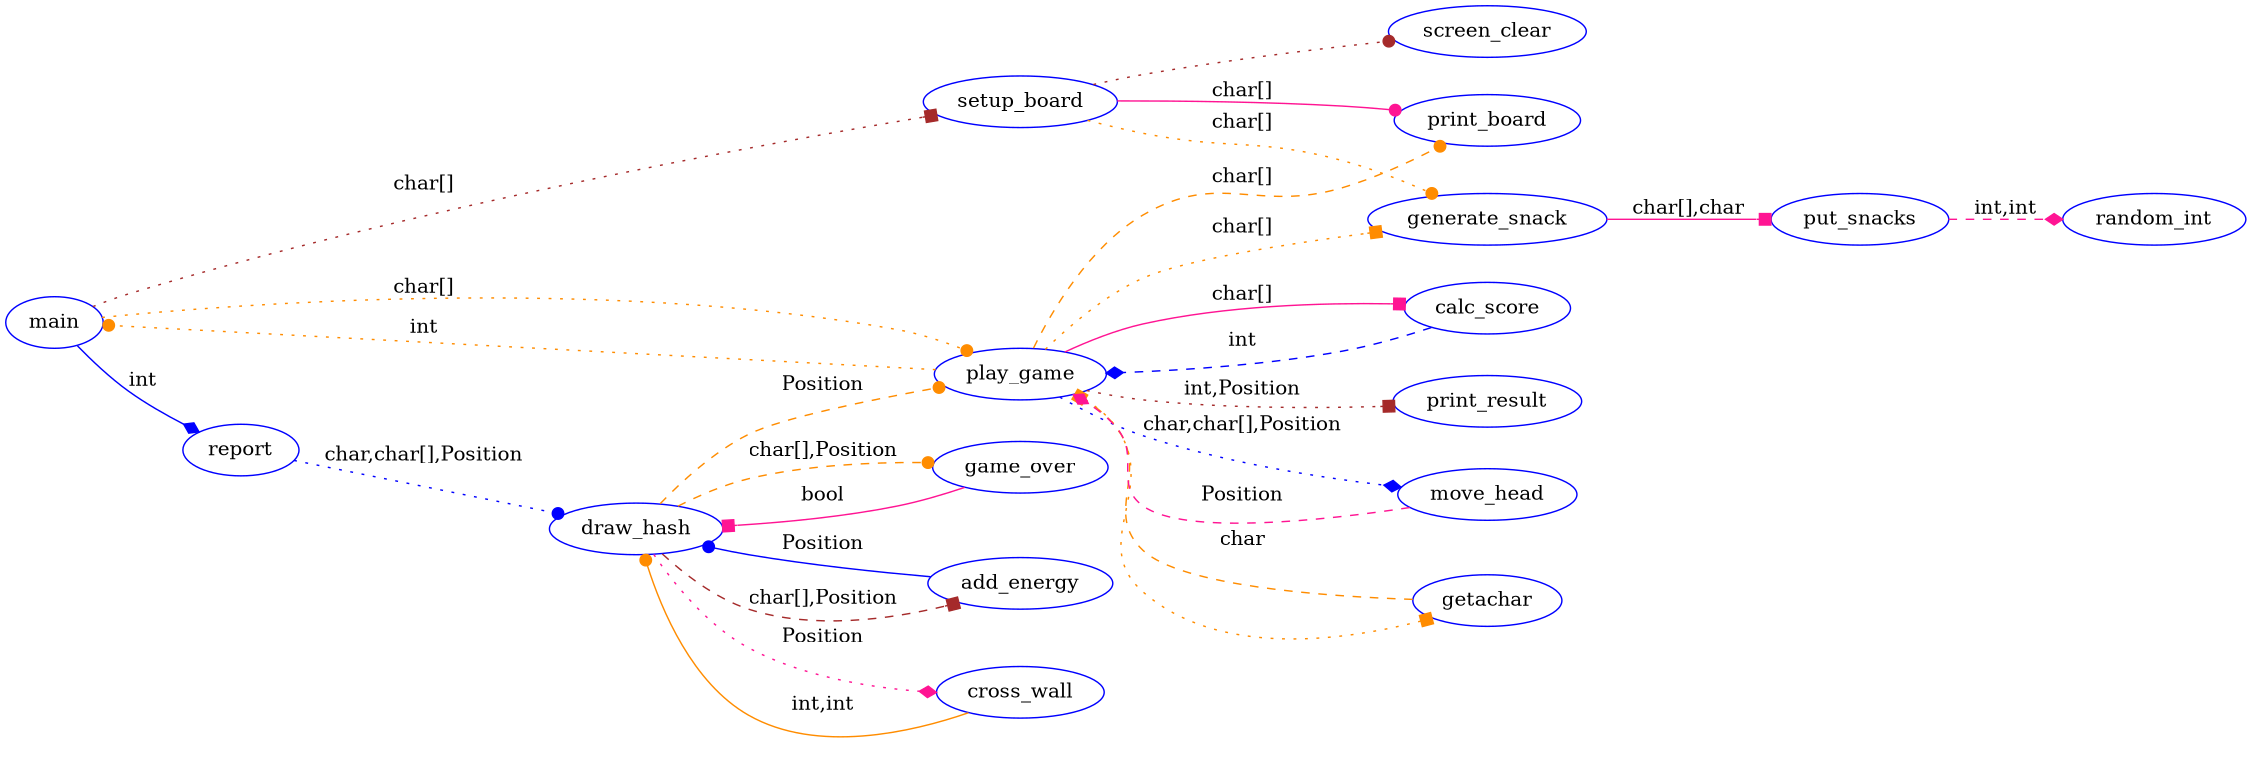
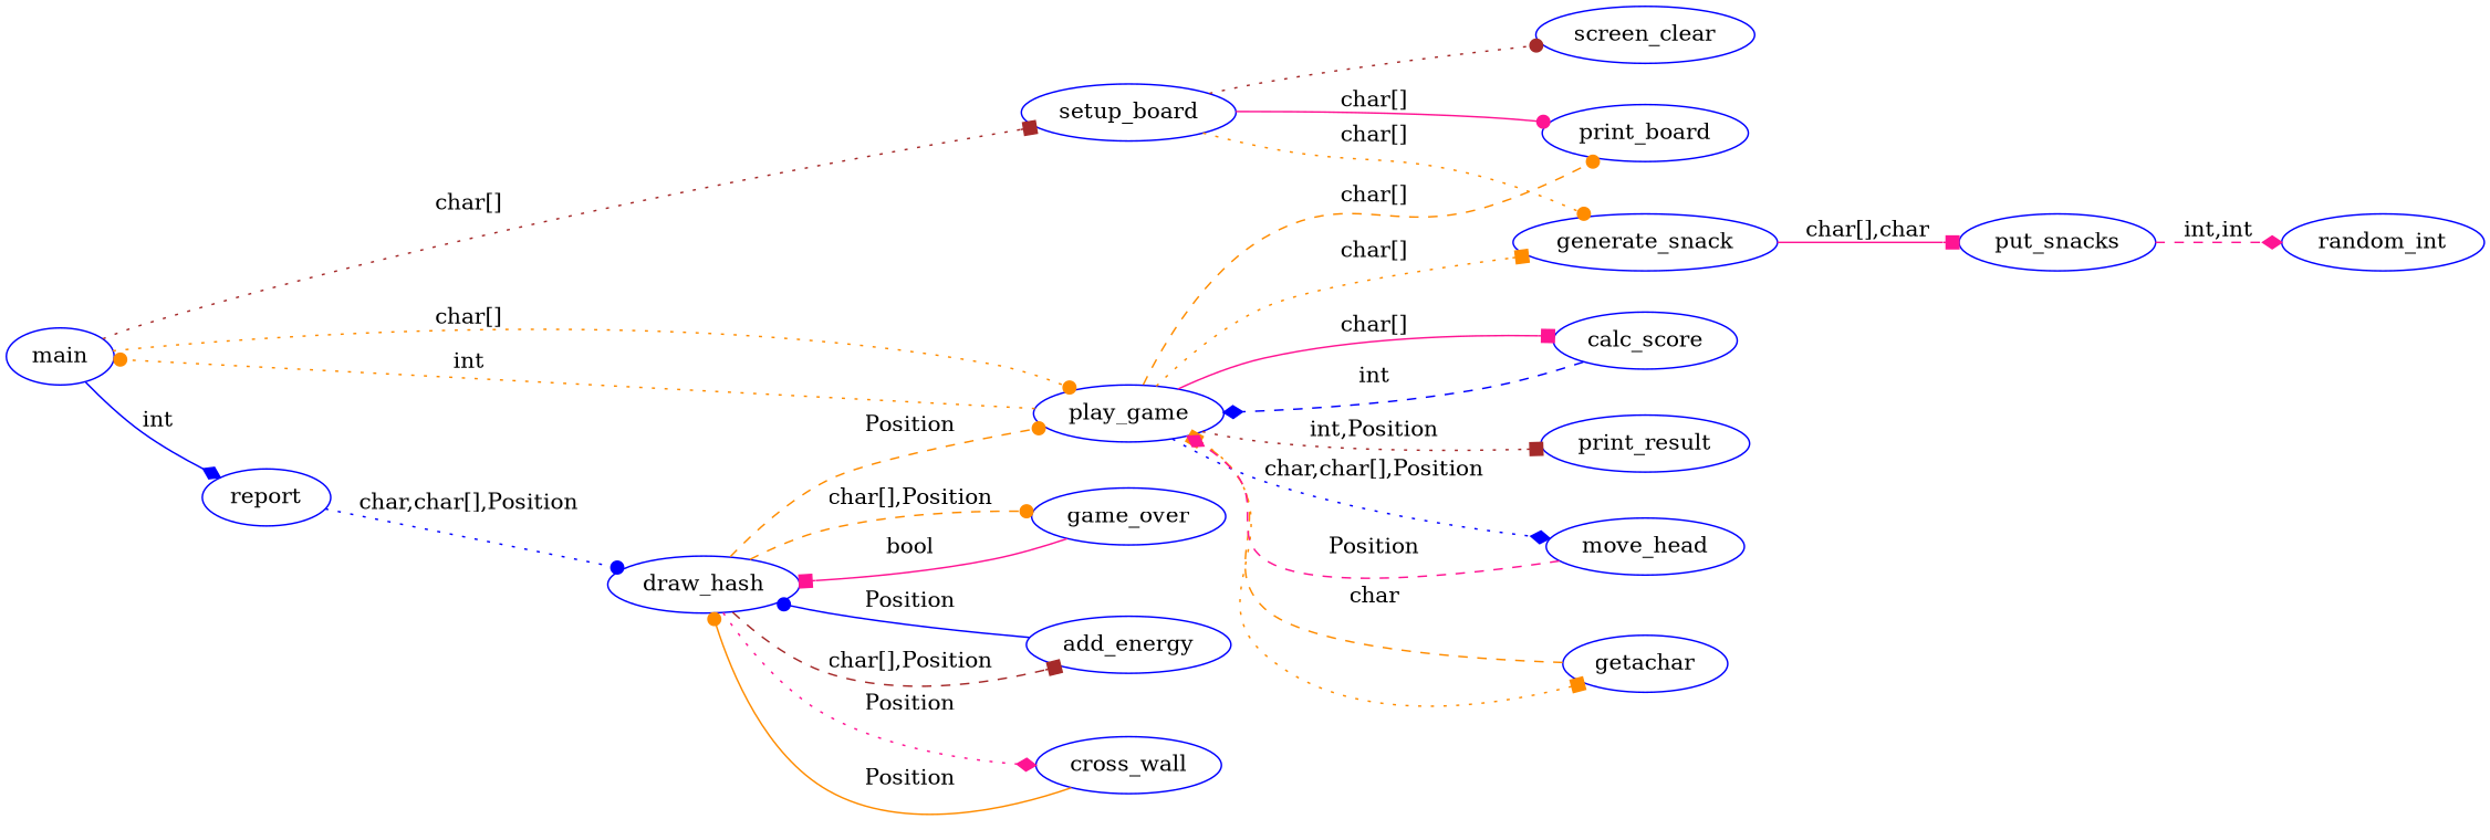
  digraph {
    fontname="DejaVu Serif"
    rankdir=LR
    node [color=blue fontname="DejaVu Serif"]
    edge [arrowhead=dot color=darkorange fontname="DejaVu Serif" style=dotted]
    main
    setup_board
    play_game
    report
    screen_clear
    print_board
    generate_snack
    getachar
    move_head
    calc_score
    print_result
    draw_hash
    put_snacks
    random_int
    cross_wall
    add_energy
    game_over
    main -> setup_board [arrowhead=box color=brown label="char[]"]
    main -> play_game [label="char[]"]
    main -> report [arrowhead=diamond color=blue label=int style=solid]
    setup_board -> screen_clear [color=brown]
    setup_board -> print_board [color=deeppink label="char[]" style=solid]
    setup_board -> generate_snack [label="char[]"]
    play_game -> main [label=int]
    play_game -> print_board [label="char[]" style=dashed]
    play_game -> generate_snack [arrowhead=box label="char[]"]
    play_game -> getachar [arrowhead=box]
    play_game -> move_head [arrowhead=diamond color=blue label="char,char[],Position"]
    play_game -> calc_score [arrowhead=box color=deeppink label="char[]" style=solid]
    play_game -> print_result [arrowhead=box color=brown label="int,Position"]
    report -> draw_hash [color=blue label="char,char[],Position"]
    generate_snack -> put_snacks [arrowhead=box color=deeppink label="char[],char" style=solid]
    getachar -> play_game [arrowhead=box label=char style=dashed]
    move_head -> play_game [arrowhead=diamond color=deeppink label=Position style=dashed]
    calc_score -> play_game [arrowhead=diamond color=blue label=int style=dashed]
    draw_hash -> play_game [label=Position style=dashed]
    draw_hash -> cross_wall [arrowhead=diamond color=deeppink label=Position]
    draw_hash -> add_energy [arrowhead=box color=brown label="char[],Position" style=dashed]
    draw_hash -> game_over [label="char[],Position" style=dashed]
    put_snacks -> random_int [arrowhead=diamond color=deeppink label="int,int" style=dashed]
-   cross_wall -> draw_hash [label="int,int" style=solid]
+   cross_wall -> draw_hash [label=Position style=solid]
    add_energy -> draw_hash [color=blue label=Position style=solid]
    game_over -> draw_hash [arrowhead=box color=deeppink label=bool style=solid]
  }
